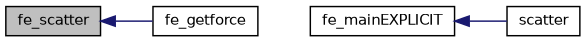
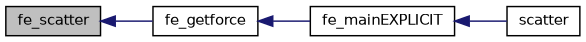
  digraph {
    fontname="DejaVu Sans"
    rankdir=LR
    node [color=black fillcolor=white fontname="DejaVu Sans" fontsize=10 shape=record style=filled]
    edge [color=midnightblue dir=back fontname="DejaVu Sans" fontsize=10 labelfontname=Helvetica labelfontsize=10 style=solid]
    n1 [fillcolor=grey75 fontcolor=black height=0.2 label=fe_scatter width=0.4]
    n2 [height=0.2 label=fe_getforce width=0.4]
    n3 [height=0.2 label=fe_mainEXPLICIT width=0.4]
    n4 [height=0.2 label=scatter width=0.4]
    n1 -> n2
+   n2 -> n3
    n3 -> n4
  }
